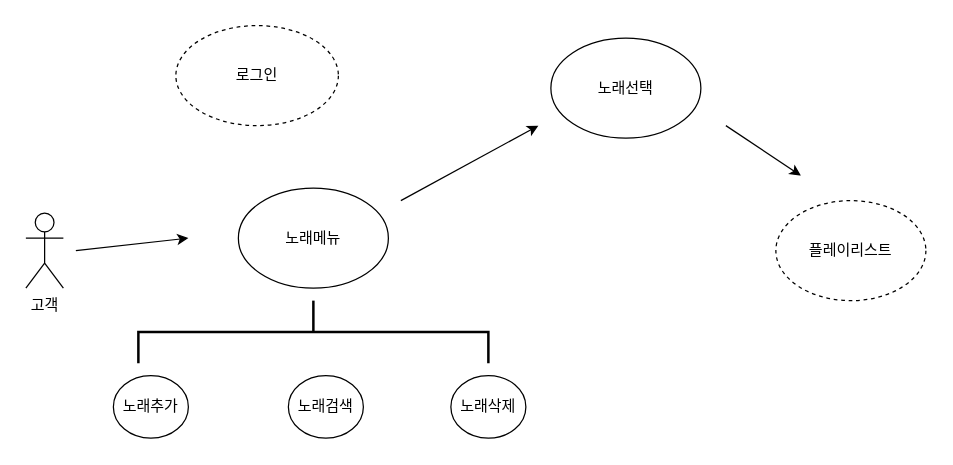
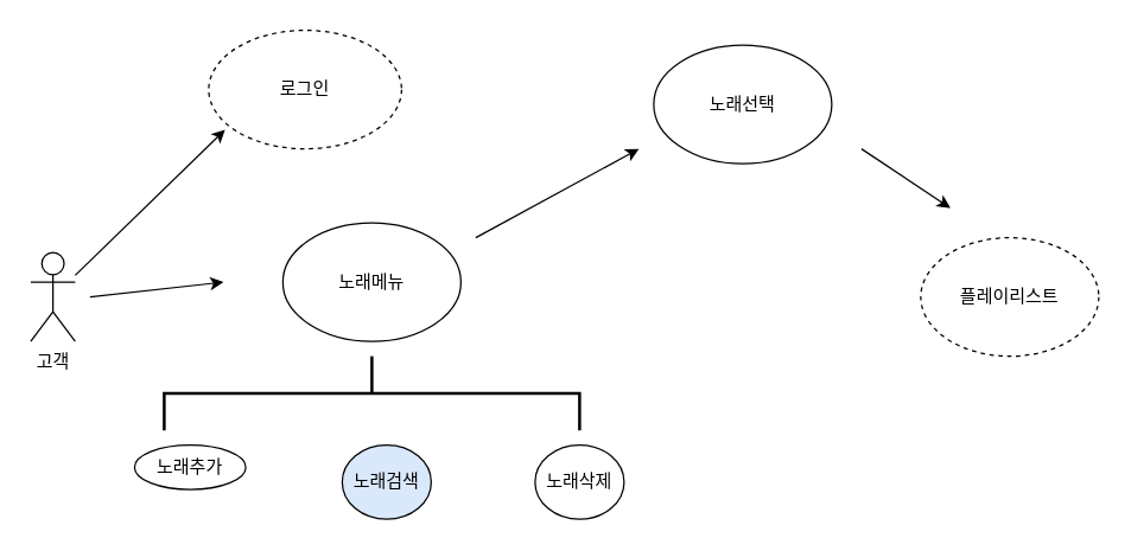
  <mxCell id="0" />
  <mxCell id="1" parent="0" />
  <mxCell id="2" value="고객&lt;br&gt;" style="shape=umlActor;verticalLabelPosition=bottom;verticalAlign=top;html=1;outlineConnect=0;" vertex="1" parent="1"><mxGeometry x="20" y="170" width="30" height="60" as="geometry" /></mxCell>
  <mxCell id="3" value="로그인" style="ellipse;whiteSpace=wrap;html=1;dashed=1;" vertex="1" parent="1"><mxGeometry x="140" y="20" width="130" height="80" as="geometry" /></mxCell>
+ <mxCell id="4" value="" style="endArrow=classic;html=1;rounded=0;entryX=0.085;entryY=0.838;entryDx=0;entryDy=0;entryPerimeter=0;" edge="1" parent="1" source="2" target="3"><mxGeometry width="50" height="50" relative="1" as="geometry"><mxPoint x="140" y="190" as="sourcePoint" /><mxPoint x="190" y="140" as="targetPoint" /></mxGeometry></mxCell>
  <mxCell id="5" value="노래메뉴" style="ellipse;whiteSpace=wrap;html=1;" vertex="1" parent="1"><mxGeometry x="190" y="150" width="120" height="80" as="geometry" /></mxCell>
  <mxCell id="6" value="" style="endArrow=classic;html=1;rounded=0;" edge="1" parent="1"><mxGeometry width="50" height="50" relative="1" as="geometry"><mxPoint x="60" y="200" as="sourcePoint" /><mxPoint x="150" y="190" as="targetPoint" /><Array as="points" /></mxGeometry></mxCell>
- <mxCell id="7" value="노래추가" style="ellipse;whiteSpace=wrap;html=1;" vertex="1" parent="1"><mxGeometry x="90" y="300" width="60" height="50" as="geometry" /></mxCell>
- <mxCell id="8" value="노래검색" style="ellipse;whiteSpace=wrap;html=1;" vertex="1" parent="1"><mxGeometry x="230" y="300" width="60" height="50" as="geometry" /></mxCell>
+ <mxCell id="7" value="노래추가" style="ellipse;whiteSpace=wrap;html=1;" vertex="1" parent="1"><mxGeometry x="90" y="300" width="75" height="30" as="geometry" /></mxCell>
+ <mxCell id="8" value="노래검색" style="ellipse;whiteSpace=wrap;html=1;fillColor=#dae8fc;" vertex="1" parent="1"><mxGeometry x="230" y="300" width="60" height="50" as="geometry" /></mxCell>
  <mxCell id="9" value="노래삭제" style="ellipse;whiteSpace=wrap;html=1;" vertex="1" parent="1"><mxGeometry x="360" y="300" width="60" height="50" as="geometry" /></mxCell>
  <mxCell id="10" value="노래선택" style="ellipse;whiteSpace=wrap;html=1;" vertex="1" parent="1"><mxGeometry x="440" y="30" width="120" height="80" as="geometry" /></mxCell>
  <mxCell id="11" value="" style="endArrow=classic;html=1;rounded=0;" edge="1" parent="1"><mxGeometry width="50" height="50" relative="1" as="geometry"><mxPoint x="320" y="160" as="sourcePoint" /><mxPoint x="430" y="100" as="targetPoint" /></mxGeometry></mxCell>
  <mxCell id="12" value="플레이리스트" style="ellipse;whiteSpace=wrap;html=1;dashed=1;" vertex="1" parent="1"><mxGeometry x="620" y="160" width="120" height="80" as="geometry" /></mxCell>
  <mxCell id="13" value="" style="endArrow=classic;html=1;rounded=0;" edge="1" parent="1"><mxGeometry width="50" height="50" relative="1" as="geometry"><mxPoint x="580" y="100" as="sourcePoint" /><mxPoint x="640" y="140" as="targetPoint" /></mxGeometry></mxCell>
  <mxCell id="14" value="" style="strokeWidth=2;html=1;shape=mxgraph.flowchart.annotation_2;align=left;labelPosition=right;pointerEvents=1;direction=south;" vertex="1" parent="1"><mxGeometry x="110" y="240" width="280" height="50" as="geometry" /></mxCell>
  <mxCell id="15" value="" style="endArrow=classic;html=1;rounded=0;" edge="1" parent="1" target="14"><mxGeometry width="50" height="50" relative="1" as="geometry"><mxPoint x="250" y="290" as="sourcePoint" /><mxPoint x="310" y="250" as="targetPoint" /><Array as="points" /></mxGeometry></mxCell>
